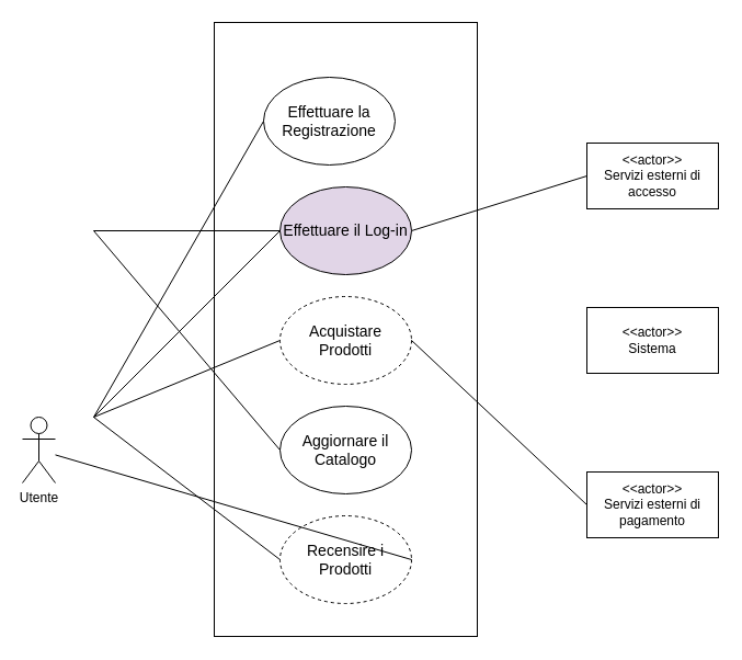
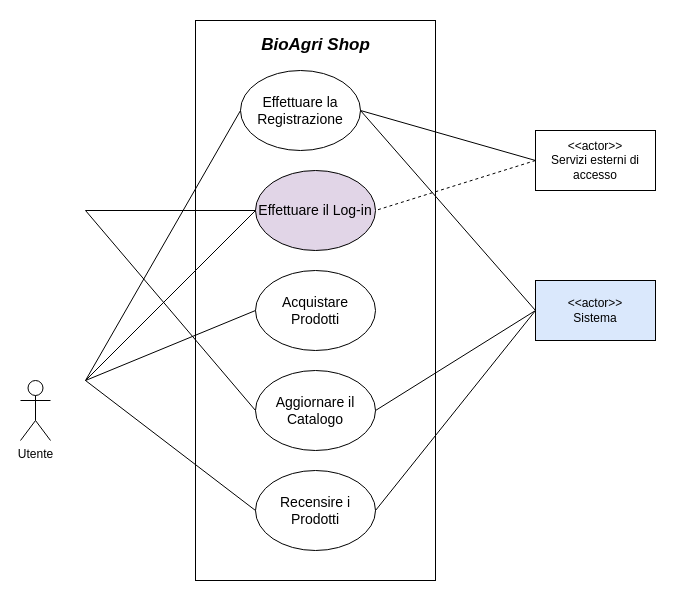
  <mxCell id="0" />
  <mxCell id="1" parent="0" />
  <mxCell id="2" value="Utente" style="shape=umlActor;verticalLabelPosition=bottom;verticalAlign=top;html=1;outlineConnect=0;" parent="1" vertex="1"><mxGeometry x="20" y="380" width="30" height="60" as="geometry" /></mxCell>
- <mxCell id="3" value="&amp;lt;&amp;lt;actor&amp;gt;&amp;gt;&lt;br&gt;Sistema" style="rounded=0;whiteSpace=wrap;html=1;" parent="1" vertex="1"><mxGeometry x="535" y="280" width="120" height="60" as="geometry" /></mxCell>
- <mxCell id="4" value="&amp;lt;&amp;lt;actor&amp;gt;&amp;gt;&lt;br&gt;Servizi esterni di pagamento" style="rounded=0;whiteSpace=wrap;html=1;" parent="1" vertex="1"><mxGeometry x="535" y="430" width="120" height="60" as="geometry" /></mxCell>
+ <mxCell id="3" value="&amp;lt;&amp;lt;actor&amp;gt;&amp;gt;&lt;br&gt;Sistema" style="rounded=0;whiteSpace=wrap;html=1;fillColor=#dae8fc;" parent="1" vertex="1"><mxGeometry x="535" y="280" width="120" height="60" as="geometry" /></mxCell>
  <mxCell id="5" value="" style="rounded=0;whiteSpace=wrap;html=1;" parent="1" vertex="1"><mxGeometry x="195" y="20" width="240" height="560" as="geometry" /></mxCell>
+ <mxCell id="6" value="BioAgri Shop" style="text;html=1;align=center;verticalAlign=middle;resizable=0;points=[];autosize=1;fontSize=17;fontStyle=3" parent="1" vertex="1"><mxGeometry x="255" y="30" width="120" height="30" as="geometry" /></mxCell>
  <mxCell id="7" value="Effettuare il Log-in" style="ellipse;whiteSpace=wrap;html=1;fontSize=14;fillColor=#e1d5e7;" parent="1" vertex="1"><mxGeometry x="255" y="170" width="120" height="80" as="geometry" /></mxCell>
- <mxCell id="8" value="Acquistare Prodotti" style="ellipse;whiteSpace=wrap;html=1;fontSize=14;dashed=1;" parent="1" vertex="1"><mxGeometry x="255" y="270" width="120" height="80" as="geometry" /></mxCell>
+ <mxCell id="8" value="Acquistare Prodotti" style="ellipse;whiteSpace=wrap;html=1;fontSize=14;" parent="1" vertex="1"><mxGeometry x="255" y="270" width="120" height="80" as="geometry" /></mxCell>
  <mxCell id="9" value="Aggiornare il Catalogo" style="ellipse;whiteSpace=wrap;html=1;fontSize=14;" parent="1" vertex="1"><mxGeometry x="255" y="370" width="120" height="80" as="geometry" /></mxCell>
- <mxCell id="10" value="Recensire i Prodotti" style="ellipse;whiteSpace=wrap;html=1;fontSize=14;dashed=1;" parent="1" vertex="1"><mxGeometry x="255" y="470" width="120" height="80" as="geometry" /></mxCell>
+ <mxCell id="10" value="Recensire i Prodotti" style="ellipse;whiteSpace=wrap;html=1;fontSize=14;" parent="1" vertex="1"><mxGeometry x="255" y="470" width="120" height="80" as="geometry" /></mxCell>
  <mxCell id="11" value="" style="endArrow=none;html=1;fontSize=17;entryX=0;entryY=0.5;entryDx=0;entryDy=0;" parent="1" target="9" edge="1"><mxGeometry width="50" height="50" relative="1" as="geometry"><mxPoint x="85" y="210" as="sourcePoint" /><mxPoint x="125" y="50" as="targetPoint" /></mxGeometry></mxCell>
- <mxCell id="12" value="" style="endArrow=none;html=1;fontSize=17;entryX=0;entryY=0.5;entryDx=0;entryDy=0;exitX=1;exitY=0.5;exitDx=0;exitDy=0;" parent="1" source="8" target="4" edge="1"><mxGeometry width="50" height="50" relative="1" as="geometry"><mxPoint x="305" y="390" as="sourcePoint" /><mxPoint x="355" y="340" as="targetPoint" /></mxGeometry></mxCell>
  <mxCell id="13" value="" style="endArrow=none;html=1;fontSize=17;exitX=0;exitY=0.5;exitDx=0;exitDy=0;" parent="1" source="10" edge="1"><mxGeometry width="50" height="50" relative="1" as="geometry"><mxPoint x="75" y="540" as="sourcePoint" /><mxPoint x="85" y="380" as="targetPoint" /></mxGeometry></mxCell>
  <mxCell id="14" value="" style="endArrow=none;html=1;fontSize=17;entryX=0;entryY=0.5;entryDx=0;entryDy=0;" parent="1" target="7" edge="1"><mxGeometry width="50" height="50" relative="1" as="geometry"><mxPoint x="85" y="380" as="sourcePoint" /><mxPoint x="95" y="560" as="targetPoint" /></mxGeometry></mxCell>
  <mxCell id="15" value="" style="endArrow=none;html=1;fontSize=17;entryX=0;entryY=0.5;entryDx=0;entryDy=0;" parent="1" target="8" edge="1"><mxGeometry width="50" height="50" relative="1" as="geometry"><mxPoint x="85" y="380" as="sourcePoint" /><mxPoint x="145" y="520" as="targetPoint" /></mxGeometry></mxCell>
- <mxCell id="16" value="" style="endArrow=none;html=1;fontSize=17;exitX=1;exitY=0.5;exitDx=0;exitDy=0;" parent="1" source="10" target="2" edge="1"><mxGeometry width="50" height="50" relative="1" as="geometry"><mxPoint x="505" y="530" as="sourcePoint" /><mxPoint x="555" y="480" as="targetPoint" /></mxGeometry></mxCell>
+ <mxCell id="16" value="" style="endArrow=none;html=1;fontSize=17;entryX=0;entryY=0.5;entryDx=0;entryDy=0;exitX=1;exitY=0.5;exitDx=0;exitDy=0;" parent="1" source="10" target="3" edge="1"><mxGeometry width="50" height="50" relative="1" as="geometry"><mxPoint x="505" y="530" as="sourcePoint" /><mxPoint x="555" y="480" as="targetPoint" /></mxGeometry></mxCell>
+ <mxCell id="17" value="" style="endArrow=none;html=1;fontSize=17;entryX=0;entryY=0.5;entryDx=0;entryDy=0;exitX=1;exitY=0.5;exitDx=0;exitDy=0;" parent="1" source="9" target="3" edge="1"><mxGeometry width="50" height="50" relative="1" as="geometry"><mxPoint x="495" y="550" as="sourcePoint" /><mxPoint x="545" y="500" as="targetPoint" /></mxGeometry></mxCell>
  <mxCell id="18" value="&amp;lt;&amp;lt;actor&amp;gt;&amp;gt;&lt;br&gt;Servizi esterni di accesso" style="rounded=0;whiteSpace=wrap;html=1;" vertex="1" parent="1"><mxGeometry x="535" y="130" width="120" height="60" as="geometry" /></mxCell>
  <mxCell id="19" value="&lt;font style=&quot;font-size: 14px&quot;&gt;Effettuare la Registrazione&lt;/font&gt;" style="ellipse;whiteSpace=wrap;html=1;" vertex="1" parent="1"><mxGeometry x="240" y="70" width="120" height="80" as="geometry" /></mxCell>
+ <mxCell id="20" value="" style="endArrow=none;html=1;exitX=0;exitY=0.5;exitDx=0;exitDy=0;entryX=1;entryY=0.5;entryDx=0;entryDy=0;" edge="1" parent="1" source="18" target="19"><mxGeometry width="50" height="50" relative="1" as="geometry"><mxPoint x="495" y="80" as="sourcePoint" /><mxPoint x="545" y="30" as="targetPoint" /></mxGeometry></mxCell>
  <mxCell id="21" value="" style="endArrow=none;html=1;entryX=0;entryY=0.5;entryDx=0;entryDy=0;strokeWidth=1;" edge="1" parent="1" target="7"><mxGeometry width="50" height="50" relative="1" as="geometry"><mxPoint x="85" y="210" as="sourcePoint" /><mxPoint x="125" y="90" as="targetPoint" /></mxGeometry></mxCell>
  <mxCell id="22" value="" style="endArrow=none;html=1;exitX=0;exitY=0.5;exitDx=0;exitDy=0;" edge="1" parent="1" source="19"><mxGeometry width="50" height="50" relative="1" as="geometry"><mxPoint x="105" y="110" as="sourcePoint" /><mxPoint x="85" y="380" as="targetPoint" /></mxGeometry></mxCell>
- <mxCell id="24" value="" style="endArrow=none;html=1;strokeWidth=1;exitX=0;exitY=0.5;exitDx=0;exitDy=0;entryX=1;entryY=0.5;entryDx=0;entryDy=0;" edge="1" parent="1" source="18" target="7"><mxGeometry width="50" height="50" relative="1" as="geometry"><mxPoint x="505" y="40" as="sourcePoint" /><mxPoint x="555" y="-10" as="targetPoint" /></mxGeometry></mxCell>
+ <mxCell id="23" value="" style="endArrow=none;html=1;strokeWidth=1;exitX=0;exitY=0.5;exitDx=0;exitDy=0;entryX=1;entryY=0.5;entryDx=0;entryDy=0;" edge="1" parent="1" source="3" target="19"><mxGeometry width="50" height="50" relative="1" as="geometry"><mxPoint x="535" y="60" as="sourcePoint" /><mxPoint x="585" y="10" as="targetPoint" /></mxGeometry></mxCell>
+ <mxCell id="24" value="" style="endArrow=none;html=1;strokeWidth=1;exitX=0;exitY=0.5;exitDx=0;exitDy=0;entryX=1;entryY=0.5;entryDx=0;entryDy=0;dashed=1;" edge="1" parent="1" source="18" target="7"><mxGeometry width="50" height="50" relative="1" as="geometry"><mxPoint x="505" y="40" as="sourcePoint" /><mxPoint x="555" y="-10" as="targetPoint" /></mxGeometry></mxCell>
